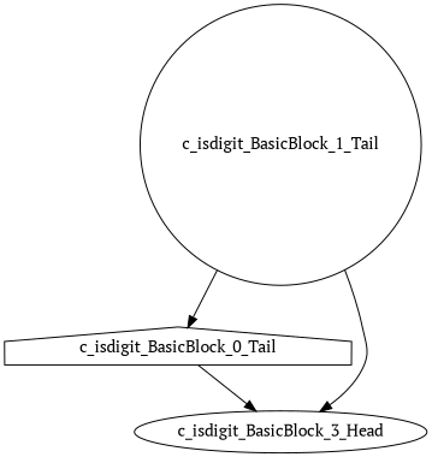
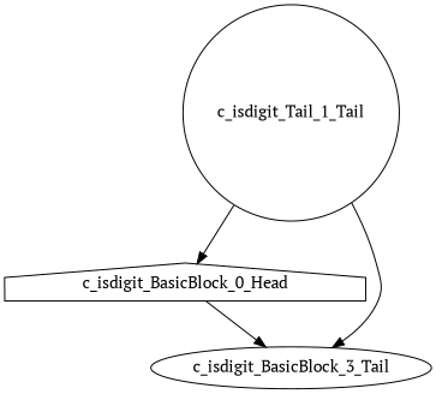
  digraph {
    fontname="PT Serif"
    node [fontname="PT Serif"]
    edge [fontname="PT Serif"]
-   c_isdigit_BasicBlock_0_Head [shape=house label=c_isdigit_BasicBlock_0_Tail]
-   c_isdigit_BasicBlock_3_Tail [shape=ellipse label=c_isdigit_BasicBlock_3_Head]
-   c_isdigit_BasicBlock_1_Tail [shape=circle]
+   c_isdigit_BasicBlock_0_Head [shape=house]
+   c_isdigit_BasicBlock_3_Tail [shape=ellipse]
+   c_isdigit_BasicBlock_1_Tail [shape=circle label=c_isdigit_Tail_1_Tail]
    c_isdigit_BasicBlock_0_Head -> c_isdigit_BasicBlock_3_Tail
    c_isdigit_BasicBlock_1_Tail -> c_isdigit_BasicBlock_0_Head
    c_isdigit_BasicBlock_1_Tail -> c_isdigit_BasicBlock_3_Tail
  }
